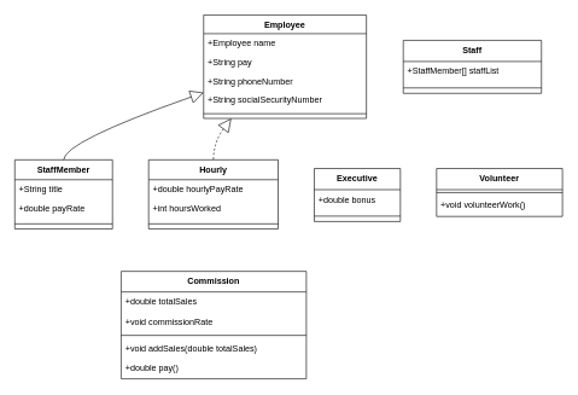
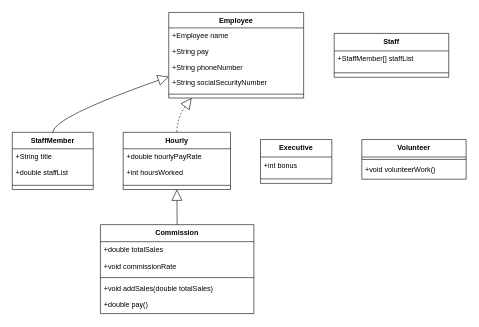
  <mxCell id="0" />
  <mxCell id="1" parent="0" />
  <mxCell id="2" value="Employee" style="swimlane;fontStyle=1;align=center;verticalAlign=top;childLayout=stackLayout;horizontal=1;startSize=25.818;horizontalStack=0;resizeParent=1;resizeParentMax=0;resizeLast=0;collapsible=0;marginBottom=0;" vertex="1" parent="1"><mxGeometry x="281" y="20" width="225" height="142.818" as="geometry" /></mxCell>
  <mxCell id="3" value="+Employee name" style="text;strokeColor=none;fillColor=none;align=left;verticalAlign=top;spacingLeft=4;spacingRight=4;overflow=hidden;rotatable=0;points=[[0,0.5],[1,0.5]];portConstraint=eastwest;" vertex="1" parent="2"><mxGeometry y="25.818" width="225" height="26" as="geometry" /></mxCell>
  <mxCell id="4" value="+String pay" style="text;strokeColor=none;fillColor=none;align=left;verticalAlign=top;spacingLeft=4;spacingRight=4;overflow=hidden;rotatable=0;points=[[0,0.5],[1,0.5]];portConstraint=eastwest;" vertex="1" parent="2"><mxGeometry y="51.818" width="225" height="26" as="geometry" /></mxCell>
  <mxCell id="5" value="+String phoneNumber" style="text;strokeColor=none;fillColor=none;align=left;verticalAlign=top;spacingLeft=4;spacingRight=4;overflow=hidden;rotatable=0;points=[[0,0.5],[1,0.5]];portConstraint=eastwest;" vertex="1" parent="2"><mxGeometry y="77.818" width="225" height="26" as="geometry" /></mxCell>
  <mxCell id="6" value="+String socialSecurityNumber" style="text;strokeColor=none;fillColor=none;align=left;verticalAlign=top;spacingLeft=4;spacingRight=4;overflow=hidden;rotatable=0;points=[[0,0.5],[1,0.5]];portConstraint=eastwest;" vertex="1" parent="2"><mxGeometry y="103.818" width="225" height="26" as="geometry" /></mxCell>
  <mxCell id="7" style="line;strokeWidth=1;fillColor=none;align=left;verticalAlign=middle;spacingTop=-1;spacingLeft=3;spacingRight=3;rotatable=0;labelPosition=right;points=[];portConstraint=eastwest;strokeColor=inherit;" vertex="1" parent="2"><mxGeometry y="129.818" width="225" height="13" as="geometry" /></mxCell>
  <mxCell id="8" value="StaffMember" style="swimlane;fontStyle=1;align=center;verticalAlign=top;childLayout=stackLayout;horizontal=1;startSize=27.429;horizontalStack=0;resizeParent=1;resizeParentMax=0;resizeLast=0;collapsible=0;marginBottom=0;" vertex="1" parent="1"><mxGeometry x="20" y="220" width="135" height="95.429" as="geometry" /></mxCell>
  <mxCell id="9" value="+String title" style="text;strokeColor=none;fillColor=none;align=left;verticalAlign=top;spacingLeft=4;spacingRight=4;overflow=hidden;rotatable=0;points=[[0,0.5],[1,0.5]];portConstraint=eastwest;" vertex="1" parent="8"><mxGeometry y="27.429" width="135" height="27" as="geometry" /></mxCell>
- <mxCell id="10" value="+double payRate" style="text;strokeColor=none;fillColor=none;align=left;verticalAlign=top;spacingLeft=4;spacingRight=4;overflow=hidden;rotatable=0;points=[[0,0.5],[1,0.5]];portConstraint=eastwest;" vertex="1" parent="8"><mxGeometry y="54.429" width="135" height="27" as="geometry" /></mxCell>
+ <mxCell id="10" value="+double staffList" style="text;strokeColor=none;fillColor=none;align=left;verticalAlign=top;spacingLeft=4;spacingRight=4;overflow=hidden;rotatable=0;points=[[0,0.5],[1,0.5]];portConstraint=eastwest;" vertex="1" parent="8"><mxGeometry y="54.429" width="135" height="27" as="geometry" /></mxCell>
  <mxCell id="11" style="line;strokeWidth=1;fillColor=none;align=left;verticalAlign=middle;spacingTop=-1;spacingLeft=3;spacingRight=3;rotatable=0;labelPosition=right;points=[];portConstraint=eastwest;strokeColor=inherit;" vertex="1" parent="8"><mxGeometry y="81.429" width="135" height="14" as="geometry" /></mxCell>
  <mxCell id="12" value="Hourly" style="swimlane;fontStyle=1;align=center;verticalAlign=top;childLayout=stackLayout;horizontal=1;startSize=27.429;horizontalStack=0;resizeParent=1;resizeParentMax=0;resizeLast=0;collapsible=0;marginBottom=0;" vertex="1" parent="1"><mxGeometry x="205" y="220" width="179" height="95.429" as="geometry" /></mxCell>
  <mxCell id="13" value="+double hourlyPayRate" style="text;strokeColor=none;fillColor=none;align=left;verticalAlign=top;spacingLeft=4;spacingRight=4;overflow=hidden;rotatable=0;points=[[0,0.5],[1,0.5]];portConstraint=eastwest;" vertex="1" parent="12"><mxGeometry y="27.429" width="179" height="27" as="geometry" /></mxCell>
  <mxCell id="14" value="+int hoursWorked" style="text;strokeColor=none;fillColor=none;align=left;verticalAlign=top;spacingLeft=4;spacingRight=4;overflow=hidden;rotatable=0;points=[[0,0.5],[1,0.5]];portConstraint=eastwest;" vertex="1" parent="12"><mxGeometry y="54.429" width="179" height="27" as="geometry" /></mxCell>
  <mxCell id="15" style="line;strokeWidth=1;fillColor=none;align=left;verticalAlign=middle;spacingTop=-1;spacingLeft=3;spacingRight=3;rotatable=0;labelPosition=right;points=[];portConstraint=eastwest;strokeColor=inherit;" vertex="1" parent="12"><mxGeometry y="81.429" width="179" height="14" as="geometry" /></mxCell>
  <mxCell id="16" value="Commission" style="swimlane;fontStyle=1;align=center;verticalAlign=top;childLayout=stackLayout;horizontal=1;startSize=28.4;horizontalStack=0;resizeParent=1;resizeParentMax=0;resizeLast=0;collapsible=0;marginBottom=0;" vertex="1" parent="1"><mxGeometry x="167" y="374" width="256" height="148.4" as="geometry" /></mxCell>
  <mxCell id="17" value="+double totalSales" style="text;strokeColor=none;fillColor=none;align=left;verticalAlign=top;spacingLeft=4;spacingRight=4;overflow=hidden;rotatable=0;points=[[0,0.5],[1,0.5]];portConstraint=eastwest;" vertex="1" parent="16"><mxGeometry y="28.4" width="256" height="28" as="geometry" /></mxCell>
  <mxCell id="18" value="+void commissionRate" style="text;strokeColor=none;fillColor=none;align=left;verticalAlign=top;spacingLeft=4;spacingRight=4;overflow=hidden;rotatable=0;points=[[0,0.5],[1,0.5]];portConstraint=eastwest;" vertex="1" parent="16"><mxGeometry y="56.4" width="256" height="28" as="geometry" /></mxCell>
  <mxCell id="19" style="line;strokeWidth=1;fillColor=none;align=left;verticalAlign=middle;spacingTop=-1;spacingLeft=3;spacingRight=3;rotatable=0;labelPosition=right;points=[];portConstraint=eastwest;strokeColor=inherit;" vertex="1" parent="16"><mxGeometry y="84.4" width="256" height="8" as="geometry" /></mxCell>
  <mxCell id="20" value="+void addSales(double totalSales)" style="text;strokeColor=none;fillColor=none;align=left;verticalAlign=top;spacingLeft=4;spacingRight=4;overflow=hidden;rotatable=0;points=[[0,0.5],[1,0.5]];portConstraint=eastwest;" vertex="1" parent="16"><mxGeometry y="92.4" width="256" height="28" as="geometry" /></mxCell>
  <mxCell id="21" value="+double pay()" style="text;strokeColor=none;fillColor=none;align=left;verticalAlign=top;spacingLeft=4;spacingRight=4;overflow=hidden;rotatable=0;points=[[0,0.5],[1,0.5]];portConstraint=eastwest;" vertex="1" parent="16"><mxGeometry y="120.4" width="256" height="28" as="geometry" /></mxCell>
  <mxCell id="22" value="Executive" style="swimlane;fontStyle=1;align=center;verticalAlign=top;childLayout=stackLayout;horizontal=1;startSize=29.2;horizontalStack=0;resizeParent=1;resizeParentMax=0;resizeLast=0;collapsible=0;marginBottom=0;" vertex="1" parent="1"><mxGeometry x="434" y="232" width="119" height="73.2" as="geometry" /></mxCell>
- <mxCell id="23" value="+double bonus" style="text;strokeColor=none;fillColor=none;align=left;verticalAlign=top;spacingLeft=4;spacingRight=4;overflow=hidden;rotatable=0;points=[[0,0.5],[1,0.5]];portConstraint=eastwest;" vertex="1" parent="22"><mxGeometry y="29.2" width="119" height="29" as="geometry" /></mxCell>
+ <mxCell id="23" value="+int bonus" style="text;strokeColor=none;fillColor=none;align=left;verticalAlign=top;spacingLeft=4;spacingRight=4;overflow=hidden;rotatable=0;points=[[0,0.5],[1,0.5]];portConstraint=eastwest;" vertex="1" parent="22"><mxGeometry y="29.2" width="119" height="29" as="geometry" /></mxCell>
  <mxCell id="24" style="line;strokeWidth=1;fillColor=none;align=left;verticalAlign=middle;spacingTop=-1;spacingLeft=3;spacingRight=3;rotatable=0;labelPosition=right;points=[];portConstraint=eastwest;strokeColor=inherit;" vertex="1" parent="22"><mxGeometry y="58.2" width="119" height="15" as="geometry" /></mxCell>
  <mxCell id="25" value="Volunteer" style="swimlane;fontStyle=1;align=center;verticalAlign=top;childLayout=stackLayout;horizontal=1;startSize=29.2;horizontalStack=0;resizeParent=1;resizeParentMax=0;resizeLast=0;collapsible=0;marginBottom=0;" vertex="1" parent="1"><mxGeometry x="603" y="232" width="174" height="66.2" as="geometry" /></mxCell>
  <mxCell id="26" style="line;strokeWidth=1;fillColor=none;align=left;verticalAlign=middle;spacingTop=-1;spacingLeft=3;spacingRight=3;rotatable=0;labelPosition=right;points=[];portConstraint=eastwest;strokeColor=inherit;" vertex="1" parent="25"><mxGeometry y="29.2" width="174" height="8" as="geometry" /></mxCell>
  <mxCell id="27" value="+void volunteerWork()" style="text;strokeColor=none;fillColor=none;align=left;verticalAlign=top;spacingLeft=4;spacingRight=4;overflow=hidden;rotatable=0;points=[[0,0.5],[1,0.5]];portConstraint=eastwest;" vertex="1" parent="25"><mxGeometry y="37.2" width="174" height="29" as="geometry" /></mxCell>
  <mxCell id="28" value="Staff" style="swimlane;fontStyle=1;align=center;verticalAlign=top;childLayout=stackLayout;horizontal=1;startSize=29.2;horizontalStack=0;resizeParent=1;resizeParentMax=0;resizeLast=0;collapsible=0;marginBottom=0;" vertex="1" parent="1"><mxGeometry x="557" y="55" width="191" height="73.2" as="geometry" /></mxCell>
  <mxCell id="29" value="+StaffMember[] staffList" style="text;strokeColor=none;fillColor=none;align=left;verticalAlign=top;spacingLeft=4;spacingRight=4;overflow=hidden;rotatable=0;points=[[0,0.5],[1,0.5]];portConstraint=eastwest;" vertex="1" parent="28"><mxGeometry y="29.2" width="191" height="29" as="geometry" /></mxCell>
  <mxCell id="30" style="line;strokeWidth=1;fillColor=none;align=left;verticalAlign=middle;spacingTop=-1;spacingLeft=3;spacingRight=3;rotatable=0;labelPosition=right;points=[];portConstraint=eastwest;strokeColor=inherit;" vertex="1" parent="28"><mxGeometry y="58.2" width="191" height="15" as="geometry" /></mxCell>
  <mxCell id="31" value="" style="curved=1;startArrow=block;startSize=16;startFill=0;endArrow=none;exitX=0;exitY=0.75;entryX=0.5;entryY=0;rounded=0;" edge="1" parent="1" source="2" target="8"><mxGeometry relative="1" as="geometry"><Array as="points"><mxPoint x="88" y="195" /></Array></mxGeometry></mxCell>
  <mxCell id="32" value="" style="curved=1;startArrow=block;startSize=16;startFill=0;endArrow=none;exitX=0.17;exitY=1;entryX=0.5;entryY=0;rounded=0;dashed=1;" edge="1" parent="1" source="2" target="12"><mxGeometry relative="1" as="geometry"><Array as="points"><mxPoint x="295" y="195" /></Array></mxGeometry></mxCell>
+ <mxCell id="33" value="" style="curved=1;startArrow=block;startSize=16;startFill=0;endArrow=none;exitX=0.5;exitY=1;entryX=0.5;entryY=0;rounded=0;" edge="1" parent="1" source="12" target="16"><mxGeometry relative="1" as="geometry"><Array as="points" /></mxGeometry></mxCell>
